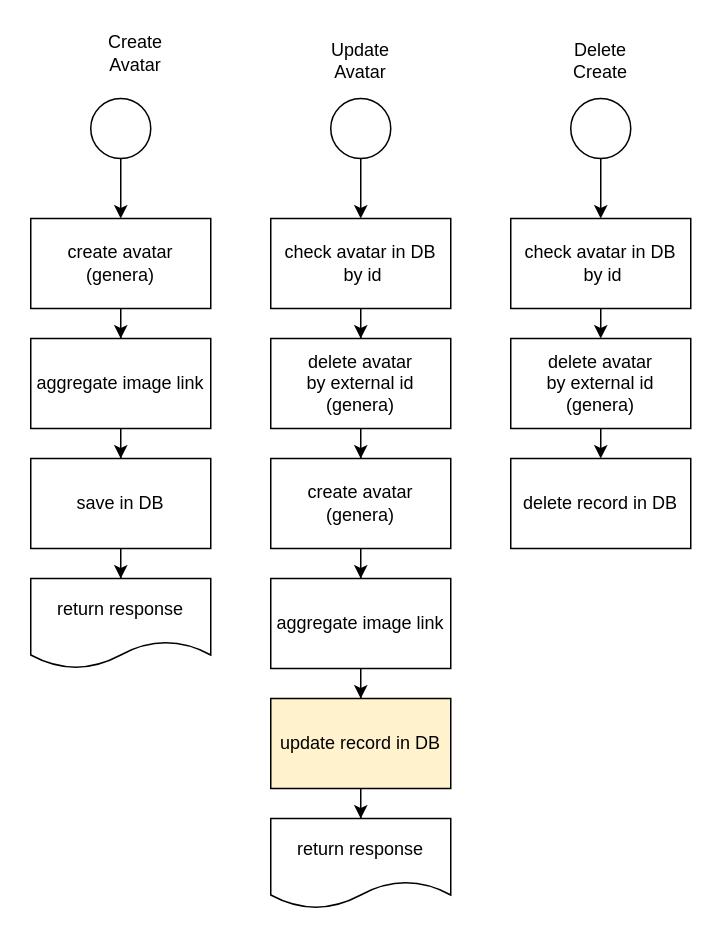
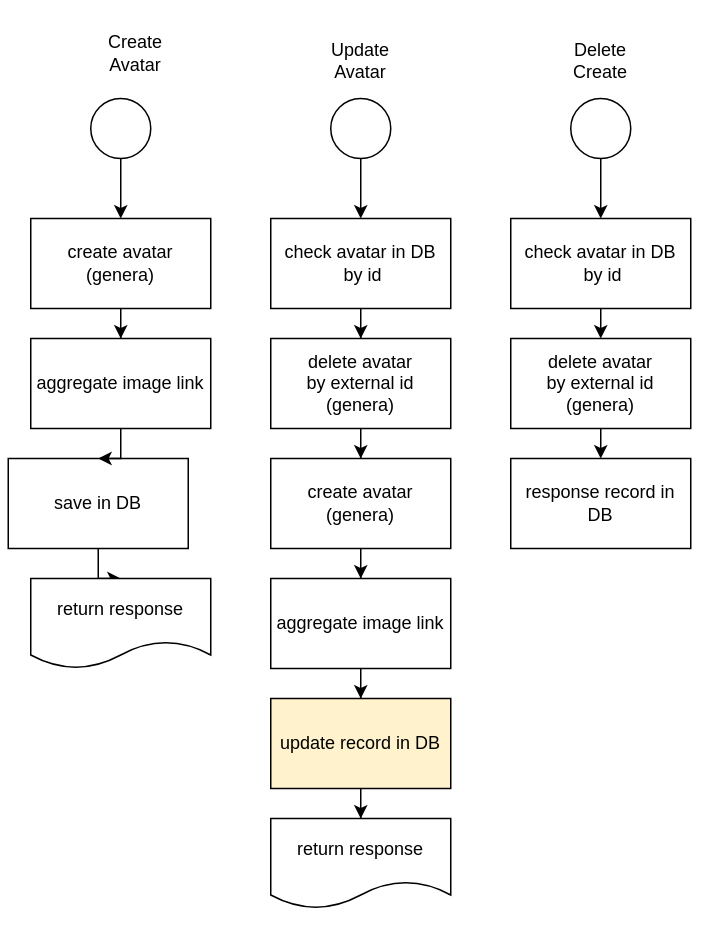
  <mxCell id="0" />
  <mxCell id="1" parent="0" />
  <mxCell id="2" style="edgeStyle=orthogonalEdgeStyle;rounded=0;orthogonalLoop=1;jettySize=auto;html=1;entryX=0.5;entryY=0;entryDx=0;entryDy=0;" edge="1" parent="1" source="3" target="11"><mxGeometry relative="1" as="geometry" /></mxCell>
  <mxCell id="3" value="&lt;div&gt;create avatar&lt;/div&gt;&lt;div&gt;(genera)&lt;/div&gt;" style="rounded=0;whiteSpace=wrap;html=1;" vertex="1" parent="1"><mxGeometry x="20" y="145" width="120" height="60" as="geometry" /></mxCell>
  <mxCell id="4" style="edgeStyle=orthogonalEdgeStyle;rounded=0;orthogonalLoop=1;jettySize=auto;html=1;" edge="1" parent="1" source="5" target="3"><mxGeometry relative="1" as="geometry" /></mxCell>
  <mxCell id="5" value="" style="ellipse;whiteSpace=wrap;html=1;aspect=fixed;" vertex="1" parent="1"><mxGeometry x="60" y="65" width="40" height="40" as="geometry" /></mxCell>
  <mxCell id="6" value="Create Avatar" style="text;html=1;align=center;verticalAlign=middle;whiteSpace=wrap;rounded=0;" vertex="1" parent="1"><mxGeometry x="60" y="20" width="60" height="30" as="geometry" /></mxCell>
  <mxCell id="7" style="edgeStyle=orthogonalEdgeStyle;rounded=0;orthogonalLoop=1;jettySize=auto;html=1;" edge="1" parent="1" source="8" target="9"><mxGeometry relative="1" as="geometry" /></mxCell>
- <mxCell id="8" value="save in DB" style="rounded=0;whiteSpace=wrap;html=1;" vertex="1" parent="1"><mxGeometry x="20" y="305" width="120" height="60" as="geometry" /></mxCell>
+ <mxCell id="8" value="save in DB" style="rounded=0;whiteSpace=wrap;html=1;" vertex="1" parent="1"><mxGeometry x="5" y="305" width="120" height="60" as="geometry" /></mxCell>
  <mxCell id="9" value="return response" style="shape=document;whiteSpace=wrap;html=1;boundedLbl=1;" vertex="1" parent="1"><mxGeometry x="20" y="385" width="120" height="60" as="geometry" /></mxCell>
  <mxCell id="10" style="edgeStyle=orthogonalEdgeStyle;rounded=0;orthogonalLoop=1;jettySize=auto;html=1;entryX=0.5;entryY=0;entryDx=0;entryDy=0;" edge="1" parent="1" source="11" target="8"><mxGeometry relative="1" as="geometry" /></mxCell>
  <mxCell id="11" value="aggregate image link" style="rounded=0;whiteSpace=wrap;html=1;" vertex="1" parent="1"><mxGeometry x="20" y="225" width="120" height="60" as="geometry" /></mxCell>
  <mxCell id="12" style="edgeStyle=orthogonalEdgeStyle;rounded=0;orthogonalLoop=1;jettySize=auto;html=1;" edge="1" parent="1" source="13" target="21"><mxGeometry relative="1" as="geometry" /></mxCell>
  <mxCell id="13" value="" style="ellipse;whiteSpace=wrap;html=1;aspect=fixed;" vertex="1" parent="1"><mxGeometry x="220" y="65" width="40" height="40" as="geometry" /></mxCell>
  <mxCell id="14" value="&lt;div&gt;Update Avatar&lt;/div&gt;" style="text;html=1;align=center;verticalAlign=middle;whiteSpace=wrap;rounded=0;" vertex="1" parent="1"><mxGeometry x="210" y="25" width="60" height="30" as="geometry" /></mxCell>
  <mxCell id="15" style="edgeStyle=orthogonalEdgeStyle;rounded=0;orthogonalLoop=1;jettySize=auto;html=1;" edge="1" source="16" target="17" parent="1"><mxGeometry relative="1" as="geometry" /></mxCell>
  <mxCell id="16" value="update record in DB" style="rounded=0;whiteSpace=wrap;html=1;fillColor=#fff2cc;" vertex="1" parent="1"><mxGeometry x="180" y="465" width="120" height="60" as="geometry" /></mxCell>
  <mxCell id="17" value="return response" style="shape=document;whiteSpace=wrap;html=1;boundedLbl=1;" vertex="1" parent="1"><mxGeometry x="180" y="545" width="120" height="60" as="geometry" /></mxCell>
  <mxCell id="18" style="edgeStyle=orthogonalEdgeStyle;rounded=0;orthogonalLoop=1;jettySize=auto;html=1;entryX=0.5;entryY=0;entryDx=0;entryDy=0;" edge="1" source="19" target="16" parent="1"><mxGeometry relative="1" as="geometry" /></mxCell>
  <mxCell id="19" value="aggregate image link" style="rounded=0;whiteSpace=wrap;html=1;" vertex="1" parent="1"><mxGeometry x="180" y="385" width="120" height="60" as="geometry" /></mxCell>
  <mxCell id="20" style="edgeStyle=orthogonalEdgeStyle;rounded=0;orthogonalLoop=1;jettySize=auto;html=1;entryX=0.5;entryY=0;entryDx=0;entryDy=0;" edge="1" parent="1" source="21" target="23"><mxGeometry relative="1" as="geometry" /></mxCell>
  <mxCell id="21" value="&lt;div&gt;check avatar in DB&lt;/div&gt;&lt;div&gt;&amp;nbsp;by id&lt;/div&gt;" style="rounded=0;whiteSpace=wrap;html=1;" vertex="1" parent="1"><mxGeometry x="180" y="145" width="120" height="60" as="geometry" /></mxCell>
  <mxCell id="22" style="edgeStyle=orthogonalEdgeStyle;rounded=0;orthogonalLoop=1;jettySize=auto;html=1;entryX=0.5;entryY=0;entryDx=0;entryDy=0;" edge="1" parent="1" source="23" target="25"><mxGeometry relative="1" as="geometry" /></mxCell>
  <mxCell id="23" value="&lt;div&gt;delete avatar&lt;/div&gt;&lt;div&gt;by external id&lt;/div&gt;&lt;div&gt;(genera)&lt;/div&gt;" style="rounded=0;whiteSpace=wrap;html=1;" vertex="1" parent="1"><mxGeometry x="180" y="225" width="120" height="60" as="geometry" /></mxCell>
  <mxCell id="24" style="edgeStyle=orthogonalEdgeStyle;rounded=0;orthogonalLoop=1;jettySize=auto;html=1;entryX=0.5;entryY=0;entryDx=0;entryDy=0;" edge="1" parent="1" source="25" target="19"><mxGeometry relative="1" as="geometry" /></mxCell>
  <mxCell id="25" value="&lt;div&gt;create avatar&lt;/div&gt;&lt;div&gt;(genera)&lt;/div&gt;" style="rounded=0;whiteSpace=wrap;html=1;" vertex="1" parent="1"><mxGeometry x="180" y="305" width="120" height="60" as="geometry" /></mxCell>
  <mxCell id="26" style="edgeStyle=orthogonalEdgeStyle;rounded=0;orthogonalLoop=1;jettySize=auto;html=1;entryX=0.5;entryY=0;entryDx=0;entryDy=0;" edge="1" parent="1" source="27"><mxGeometry relative="1" as="geometry"><mxPoint x="400" y="225" as="targetPoint" /></mxGeometry></mxCell>
  <mxCell id="27" value="&lt;div&gt;check avatar in DB&lt;/div&gt;&lt;div&gt;&amp;nbsp;by id&lt;/div&gt;" style="rounded=0;whiteSpace=wrap;html=1;" vertex="1" parent="1"><mxGeometry x="340" y="145" width="120" height="60" as="geometry" /></mxCell>
  <mxCell id="28" style="edgeStyle=orthogonalEdgeStyle;rounded=0;orthogonalLoop=1;jettySize=auto;html=1;" edge="1" parent="1" source="29" target="27"><mxGeometry relative="1" as="geometry" /></mxCell>
  <mxCell id="29" value="" style="ellipse;whiteSpace=wrap;html=1;aspect=fixed;" vertex="1" parent="1"><mxGeometry x="380" y="65" width="40" height="40" as="geometry" /></mxCell>
  <mxCell id="30" value="Delete Create" style="text;html=1;align=center;verticalAlign=middle;whiteSpace=wrap;rounded=0;" vertex="1" parent="1"><mxGeometry x="370" y="25" width="60" height="30" as="geometry" /></mxCell>
- <mxCell id="31" value="delete record in DB" style="rounded=0;whiteSpace=wrap;html=1;" vertex="1" parent="1"><mxGeometry x="340" y="305" width="120" height="60" as="geometry" /></mxCell>
+ <mxCell id="31" value="response record in DB" style="rounded=0;whiteSpace=wrap;html=1;" vertex="1" parent="1"><mxGeometry x="340" y="305" width="120" height="60" as="geometry" /></mxCell>
  <mxCell id="32" style="edgeStyle=orthogonalEdgeStyle;rounded=0;orthogonalLoop=1;jettySize=auto;html=1;entryX=0.5;entryY=0;entryDx=0;entryDy=0;" edge="1" parent="1" target="31"><mxGeometry relative="1" as="geometry"><mxPoint x="400" y="285" as="sourcePoint" /></mxGeometry></mxCell>
  <mxCell id="33" value="&lt;div&gt;delete avatar&lt;/div&gt;&lt;div&gt;by external id&lt;/div&gt;&lt;div&gt;(genera)&lt;/div&gt;" style="rounded=0;whiteSpace=wrap;html=1;" vertex="1" parent="1"><mxGeometry x="340" y="225" width="120" height="60" as="geometry" /></mxCell>
